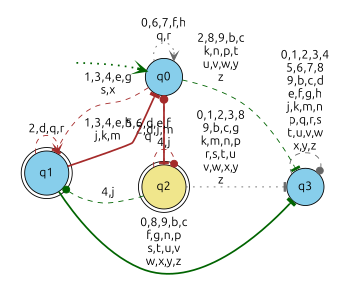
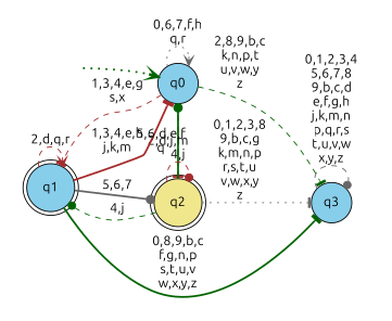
  digraph {
    fontname=Ubuntu
    rankdir=LR
    node [fontname=Ubuntu shape=circle style=filled color=black fillcolor=skyblue]
    edge [arrowhead=tee color=brown fontname=Ubuntu style=dashed]
    __start0 [height=0 shape=none style=invis width=0 color="" fillcolor=""]
    n2 [label=q0]
    n3 [label=q1 shape=doublecircle style="rounded,filled"]
    n4 [fillcolor=khaki label=q2 shape=doublecircle style="rounded,filled"]
    n5 [label=q3]
    subgraph cluster_1 {
      nodesep=0.15
      ranksep=0.15
      style=invis
      __start0
      n2
    }
    __start0 -> n2 [arrowhead=vee color=darkgreen penwidth=2 style=dotted]
    n2 -> n2 [arrowhead=vee color=gray40 label="0,6,7,f,h\nq,r" style=dotted]
    n2 -> n3 [label="1,3,4,e,g\ns,x"]
    n2 -> n4 [label="2,d,j,m"]
    n2 -> n5 [color=darkgreen label="2,8,9,b,c\nk,n,p,t\nu,v,w,y\nz"]
    n3 -> n2 [label="1,3,4,e,h\nj,k,m" style=bold]
    n3 -> n3 [arrowhead=vee label="2,d,q,r"]
+   n3 -> n4 [arrowhead=dot color=gray40 label="5,6,7" style=bold]
    n3 -> n5 [color=darkgreen label="0,8,9,b,c\nf,g,n,p\ns,t,u,v\nw,x,y,z" style=bold]
-   n4 -> n2 [arrowhead=dot label="5,6,d,e,f\nq" style=bold]
+   n4 -> n2 [arrowhead=dot color=darkgreen label="5,6,d,e,f\nq" style=bold]
    n4 -> n3 [arrowhead=dot color=darkgreen label="4,j"]
    n4 -> n4 [arrowhead=dot label="4,j"]
    n4 -> n5 [color=gray40 label="0,1,2,3,8\n9,b,c,g\nk,m,n,p\nr,s,t,u\nv,w,x,y\nz" style=dotted]
    n5 -> n5 [arrowhead=dot color=gray40 label="0,1,2,3,4\n5,6,7,8\n9,b,c,d\ne,f,g,h\nj,k,m,n\np,q,r,s\nt,u,v,w\nx,y,z"]
  }
